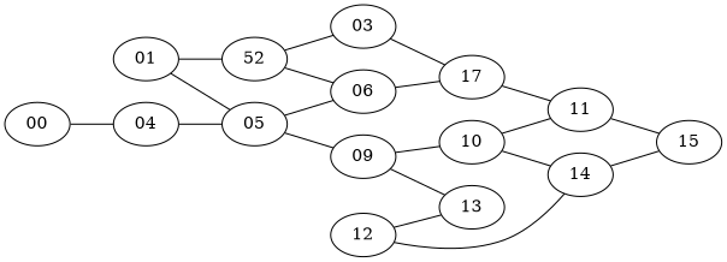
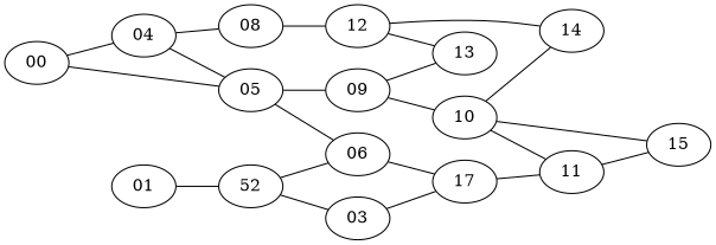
  graph {
    rankdir=LR
    node [type=physical]
    n1 [label=00]
    n2 [label=04]
    n3 [label=01]
    n4 [label=52]
    n5 [label=05]
+   n6 [label=08]
    n7 [label=03]
    n8 [label=06]
    n9 [label=09]
    n10 [label=17]
    n11 [label=11]
    n12 [label=12]
    n13 [label=10]
    n14 [label=13]
    n15 [label=14]
    n16 [label=15]
    n1 -- n2
    n2 -- n5
+   n2 -- n6
    n3 -- n4
-   n3 -- n5
+   n1 -- n5
    n4 -- n7
    n4 -- n8
    n5 -- n8
    n5 -- n9
+   n6 -- n12
    n7 -- n10
    n8 -- n10
    n9 -- n13
    n9 -- n14
    n10 -- n11
    n11 -- n16
    n12 -- n14
    n12 -- n15
    n13 -- n11
    n13 -- n15
-   n15 -- n16
+   n13 -- n16
  }
